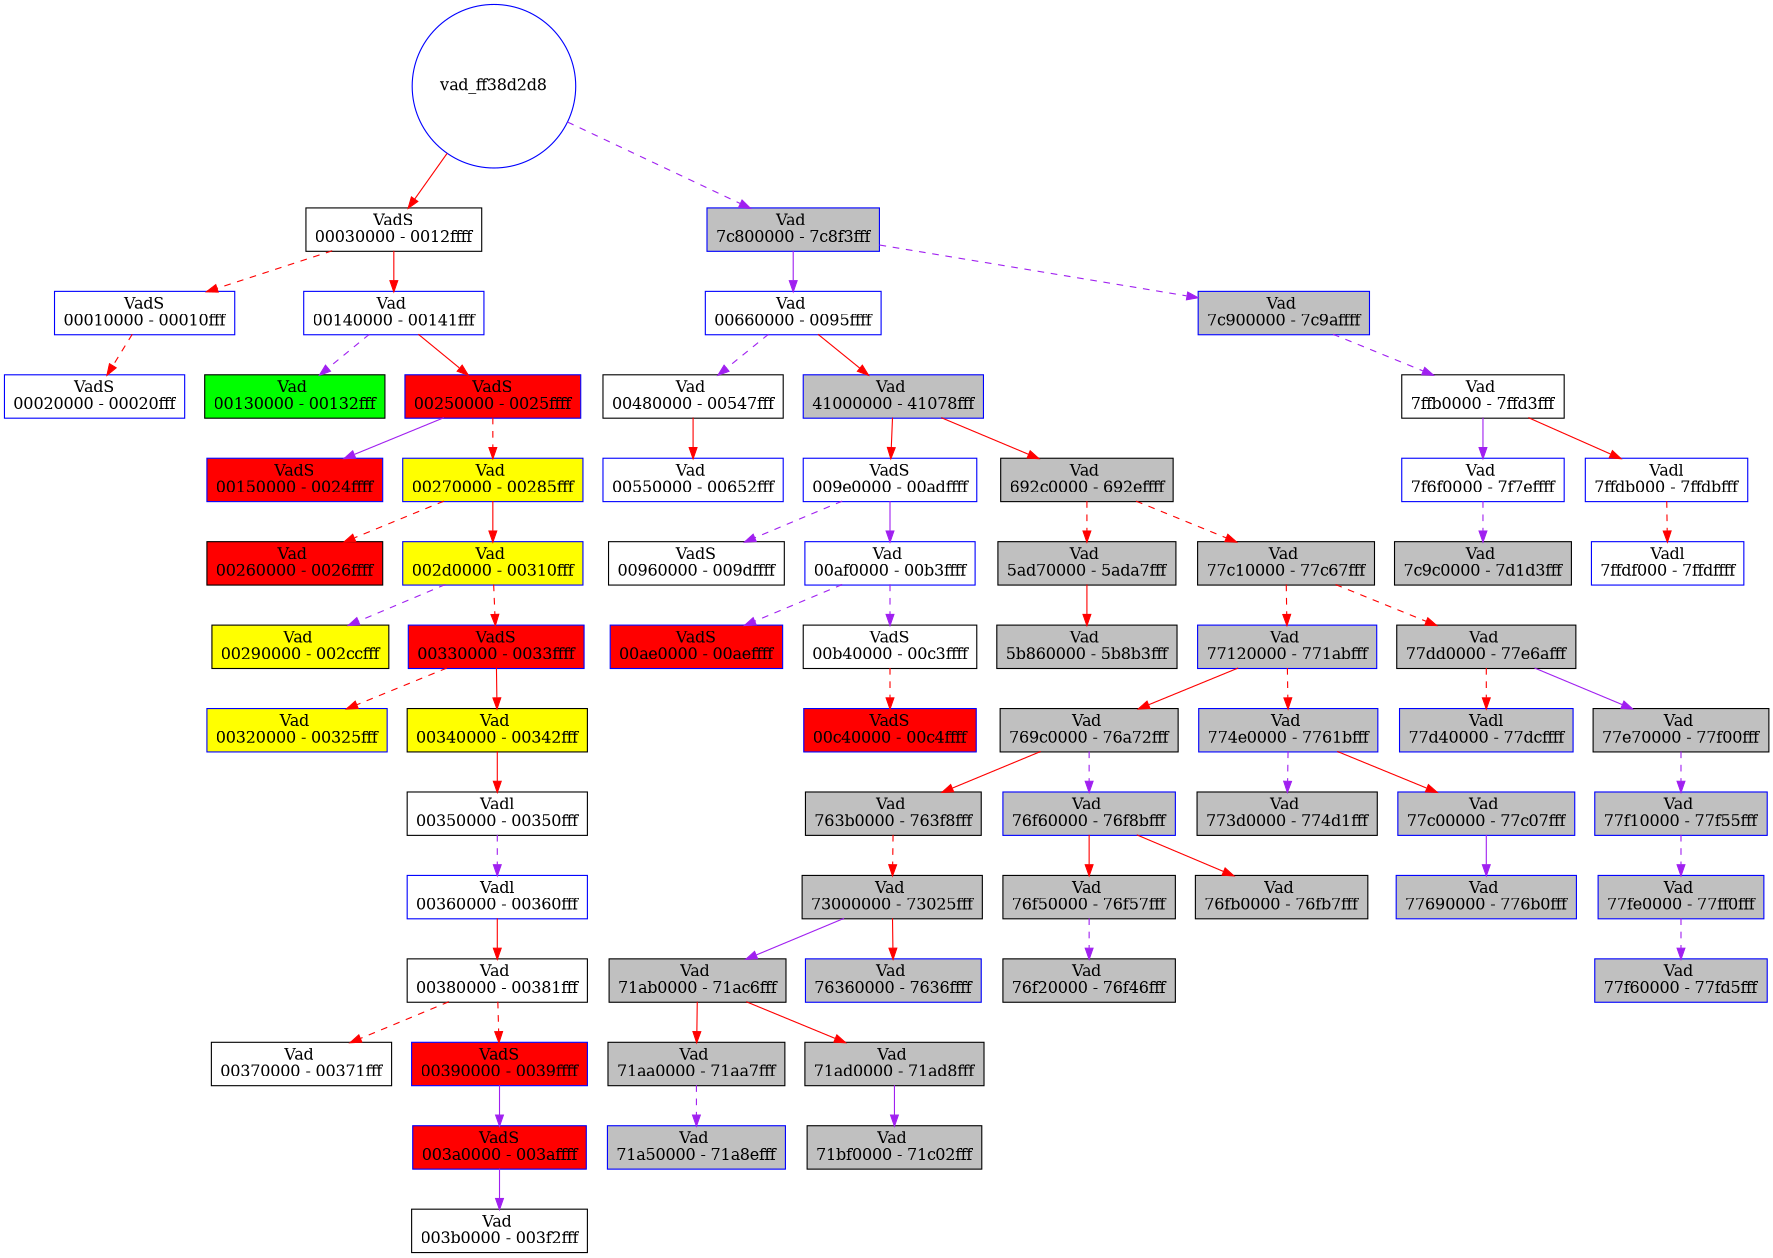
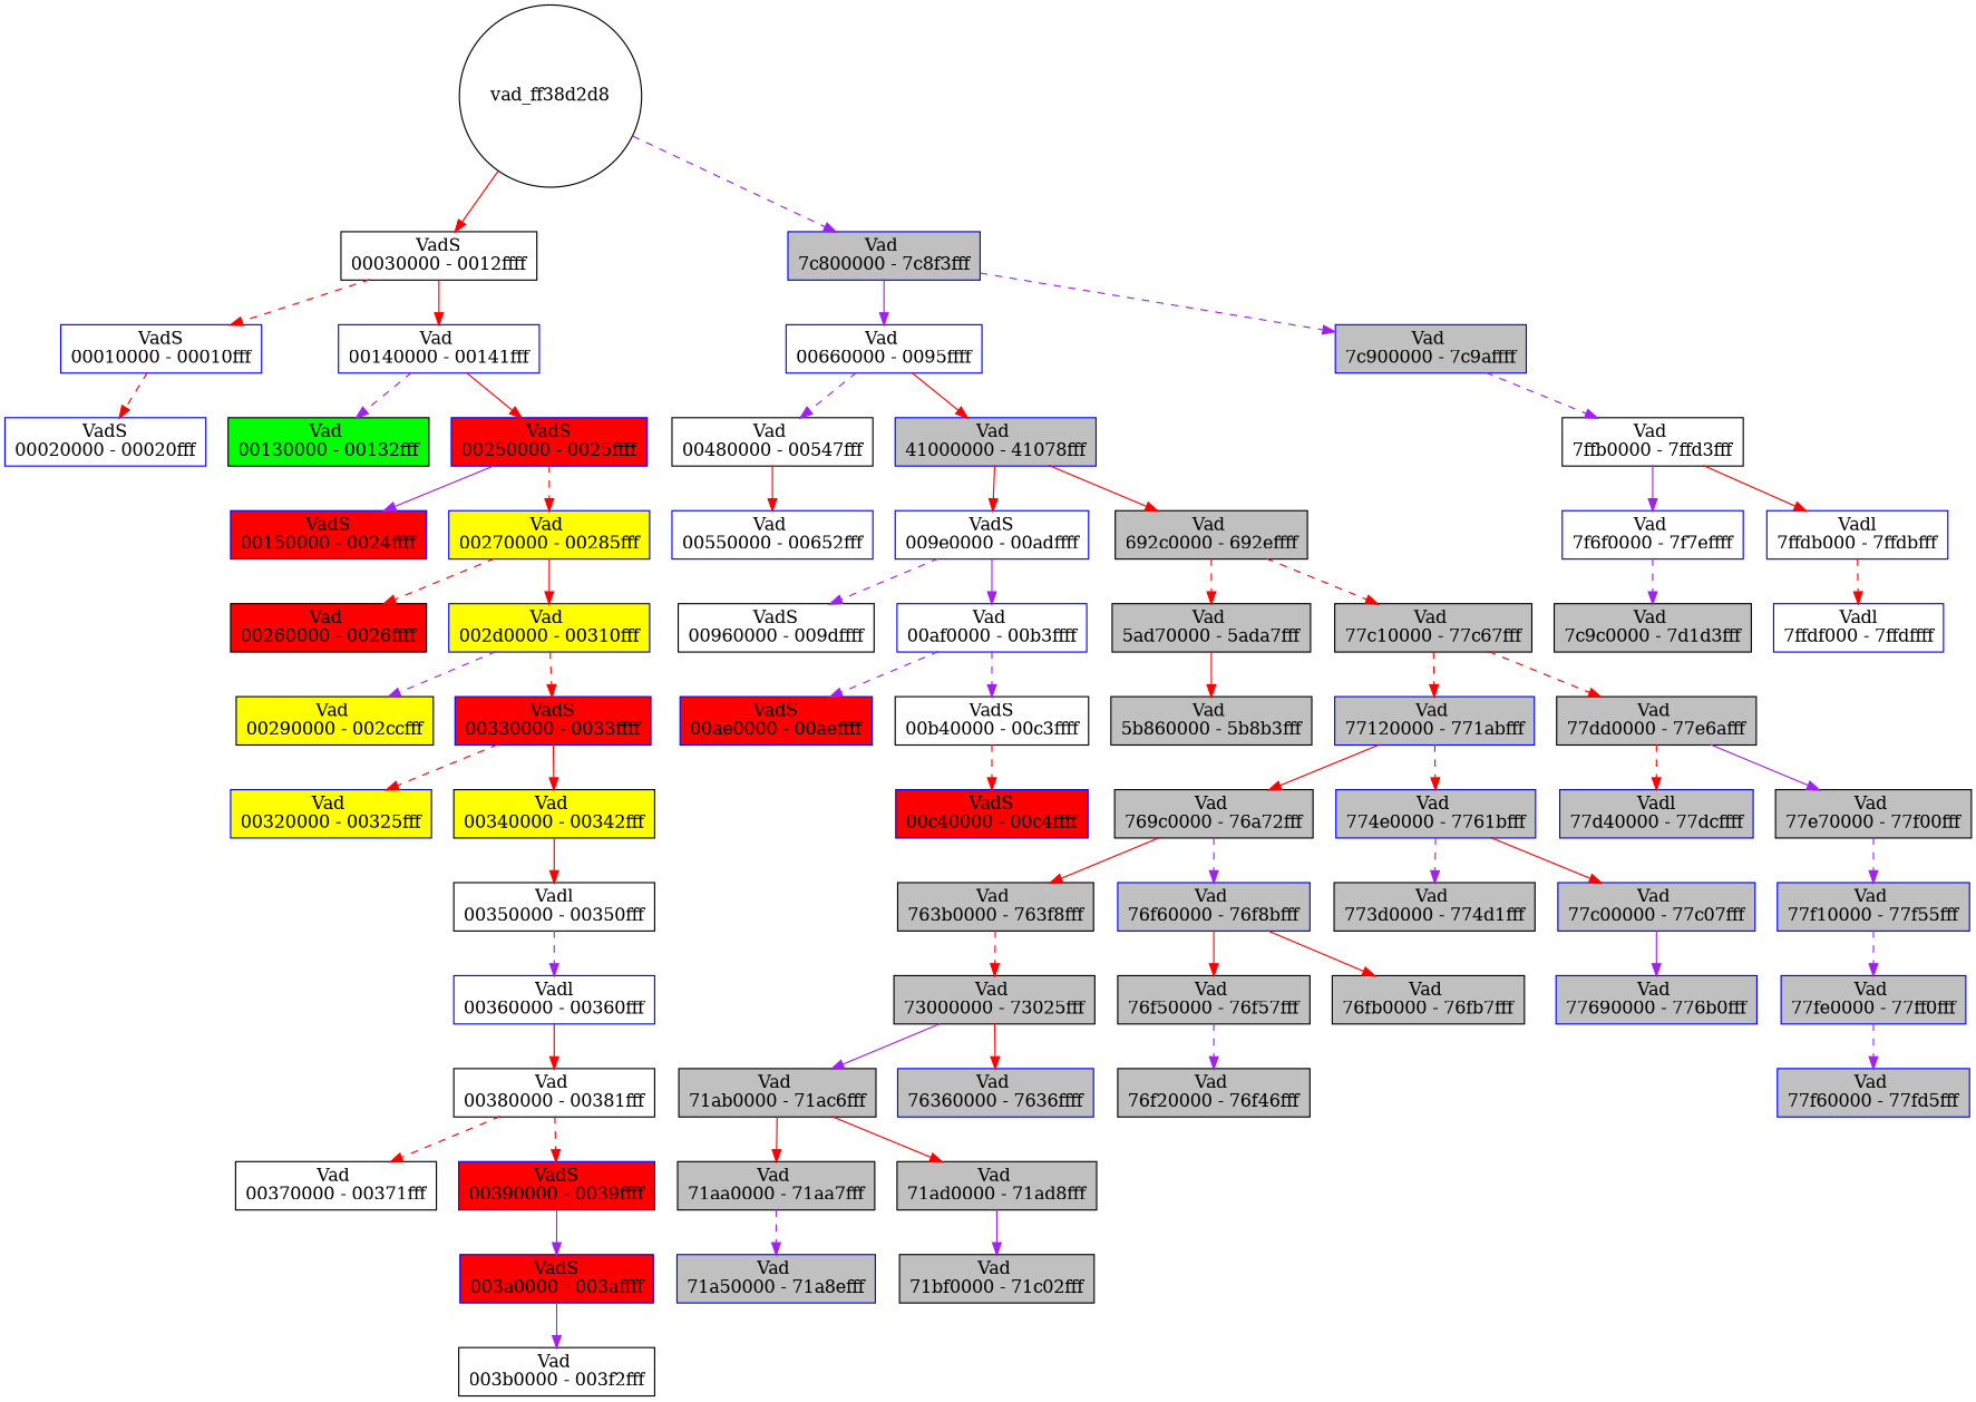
  digraph {
    rankdir=TB
    node [color=blue fillcolor=gray shape=record style=filled]
    edge [color=red style=dashed]
    n1 [color=black fillcolor=white label="{ VadS\n00030000 - 0012ffff }"]
-   vad_ff38d2d8 [shape=circle fillcolor="" style=""]
+   vad_ff38d2d8 [color=black shape=circle fillcolor="" style=""]
    n3 [label="{ Vad \n7c800000 - 7c8f3fff }"]
    n4 [fillcolor=white label="{ VadS\n00010000 - 00010fff }"]
    n5 [fillcolor=white label="{ Vad \n00140000 - 00141fff }"]
    n6 [fillcolor=white label="{ VadS\n00020000 - 00020fff }"]
    n7 [color=black fillcolor=green label="{ Vad \n00130000 - 00132fff }"]
    n8 [fillcolor=red label="{ VadS\n00250000 - 0025ffff }"]
    n9 [fillcolor=red label="{ VadS\n00150000 - 0024ffff }"]
    n10 [fillcolor=yellow label="{ Vad \n00270000 - 00285fff }"]
    n11 [color=black fillcolor=red label="{ Vad \n00260000 - 0026ffff }"]
    n12 [fillcolor=yellow label="{ Vad \n002d0000 - 00310fff }"]
    n13 [color=black fillcolor=yellow label="{ Vad \n00290000 - 002ccfff }"]
    n14 [fillcolor=red label="{ VadS\n00330000 - 0033ffff }"]
    n15 [fillcolor=yellow label="{ Vad \n00320000 - 00325fff }"]
    n16 [color=black fillcolor=yellow label="{ Vad \n00340000 - 00342fff }"]
    n17 [color=black fillcolor=white label="{ Vadl\n00350000 - 00350fff }"]
    n18 [fillcolor=white label="{ Vadl\n00360000 - 00360fff }"]
    n19 [color=black fillcolor=white label="{ Vad \n00380000 - 00381fff }"]
    n20 [color=black fillcolor=white label="{ Vad \n00370000 - 00371fff }"]
    n21 [fillcolor=red label="{ VadS\n00390000 - 0039ffff }"]
    n22 [fillcolor=red label="{ VadS\n003a0000 - 003affff }"]
    n23 [color=black fillcolor=white label="{ Vad \n003b0000 - 003f2fff }"]
    n24 [fillcolor=white label="{ Vad \n00660000 - 0095ffff }"]
    n25 [label="{ Vad \n7c900000 - 7c9affff }"]
    n26 [color=black fillcolor=white label="{ Vad \n00480000 - 00547fff }"]
    n27 [label="{ Vad \n41000000 - 41078fff }"]
    n28 [fillcolor=white label="{ Vad \n00550000 - 00652fff }"]
    n29 [fillcolor=white label="{ VadS\n009e0000 - 00adffff }"]
    n30 [color=black label="{ Vad \n692c0000 - 692effff }"]
    n31 [color=black fillcolor=white label="{ VadS\n00960000 - 009dffff }"]
    n32 [fillcolor=white label="{ Vad \n00af0000 - 00b3ffff }"]
    n33 [fillcolor=red label="{ VadS\n00ae0000 - 00aeffff }"]
    n34 [color=black fillcolor=white label="{ VadS\n00b40000 - 00c3ffff }"]
    n35 [fillcolor=red label="{ VadS\n00c40000 - 00c4ffff }"]
    n36 [color=black label="{ Vad \n5ad70000 - 5ada7fff }"]
    n37 [color=black label="{ Vad \n77c10000 - 77c67fff }"]
    n38 [color=black label="{ Vad \n5b860000 - 5b8b3fff }"]
    n39 [label="{ Vad \n77120000 - 771abfff }"]
    n40 [color=black label="{ Vad \n77dd0000 - 77e6afff }"]
    n41 [color=black label="{ Vad \n769c0000 - 76a72fff }"]
    n42 [label="{ Vad \n774e0000 - 7761bfff }"]
    n43 [color=black label="{ Vad \n763b0000 - 763f8fff }"]
    n44 [label="{ Vad \n76f60000 - 76f8bfff }"]
    n45 [color=black label="{ Vad \n73000000 - 73025fff }"]
    n46 [color=black label="{ Vad \n71ab0000 - 71ac6fff }"]
    n47 [label="{ Vad \n76360000 - 7636ffff }"]
    n48 [color=black label="{ Vad \n71aa0000 - 71aa7fff }"]
    n49 [color=black label="{ Vad \n71ad0000 - 71ad8fff }"]
    n50 [label="{ Vad \n71a50000 - 71a8efff }"]
    n51 [color=black label="{ Vad \n71bf0000 - 71c02fff }"]
    n52 [color=black label="{ Vad \n76f50000 - 76f57fff }"]
    n53 [color=black label="{ Vad \n76fb0000 - 76fb7fff }"]
    n54 [color=black label="{ Vad \n76f20000 - 76f46fff }"]
    n55 [color=black label="{ Vad \n773d0000 - 774d1fff }"]
    n56 [label="{ Vad \n77c00000 - 77c07fff }"]
    n57 [label="{ Vad \n77690000 - 776b0fff }"]
    n58 [label="{ Vadl\n77d40000 - 77dcffff }"]
    n59 [color=black label="{ Vad \n77e70000 - 77f00fff }"]
    n60 [label="{ Vad \n77f10000 - 77f55fff }"]
    n61 [label="{ Vad \n77fe0000 - 77ff0fff }"]
    n62 [label="{ Vad \n77f60000 - 77fd5fff }"]
    n63 [color=black fillcolor=white label="{ Vad \n7ffb0000 - 7ffd3fff }"]
    n64 [fillcolor=white label="{ Vad \n7f6f0000 - 7f7effff }"]
    n65 [fillcolor=white label="{ Vadl\n7ffdb000 - 7ffdbfff }"]
    n66 [color=black label="{ Vad \n7c9c0000 - 7d1d3fff }"]
    n67 [fillcolor=white label="{ Vadl\n7ffdf000 - 7ffdffff }"]
    n1 -> n4
    n1 -> n5 [style=solid]
    vad_ff38d2d8 -> n1 [style=solid]
    vad_ff38d2d8 -> n3 [color=purple]
    n3 -> n24 [color=purple style=solid]
    n3 -> n25 [color=purple]
    n4 -> n6
    n5 -> n7 [color=purple]
    n5 -> n8 [style=solid]
    n8 -> n9 [color=purple style=solid]
    n8 -> n10
    n10 -> n11
    n10 -> n12 [style=solid]
    n12 -> n13 [color=purple]
    n12 -> n14
    n14 -> n15
    n14 -> n16 [style=solid]
    n16 -> n17 [style=solid]
    n17 -> n18 [color=purple]
    n18 -> n19 [style=solid]
    n19 -> n20
    n19 -> n21
    n21 -> n22 [color=purple style=solid]
    n22 -> n23 [color=purple style=solid]
    n24 -> n26 [color=purple]
    n24 -> n27 [style=solid]
    n25 -> n63 [color=purple]
    n26 -> n28 [style=solid]
    n27 -> n29 [style=solid]
    n27 -> n30 [style=solid]
    n29 -> n31 [color=purple]
    n29 -> n32 [color=purple style=solid]
    n30 -> n36
    n30 -> n37
    n32 -> n33 [color=purple]
    n32 -> n34 [color=purple]
    n34 -> n35
    n36 -> n38 [style=solid]
    n37 -> n39
    n37 -> n40
    n39 -> n41 [style=solid]
    n39 -> n42
    n40 -> n58
    n40 -> n59 [color=purple style=solid]
    n41 -> n43 [style=solid]
    n41 -> n44 [color=purple]
    n42 -> n55 [color=purple]
    n42 -> n56 [style=solid]
    n43 -> n45
    n44 -> n52 [style=solid]
    n44 -> n53 [style=solid]
    n45 -> n46 [color=purple style=solid]
    n45 -> n47 [style=solid]
    n46 -> n48 [style=solid]
    n46 -> n49 [style=solid]
    n48 -> n50 [color=purple]
    n49 -> n51 [color=purple style=solid]
    n52 -> n54 [color=purple]
    n56 -> n57 [color=purple style=solid]
    n59 -> n60 [color=purple]
    n60 -> n61 [color=purple]
    n61 -> n62 [color=purple]
    n63 -> n64 [color=purple style=solid]
    n63 -> n65 [style=solid]
    n64 -> n66 [color=purple]
    n65 -> n67
  }
